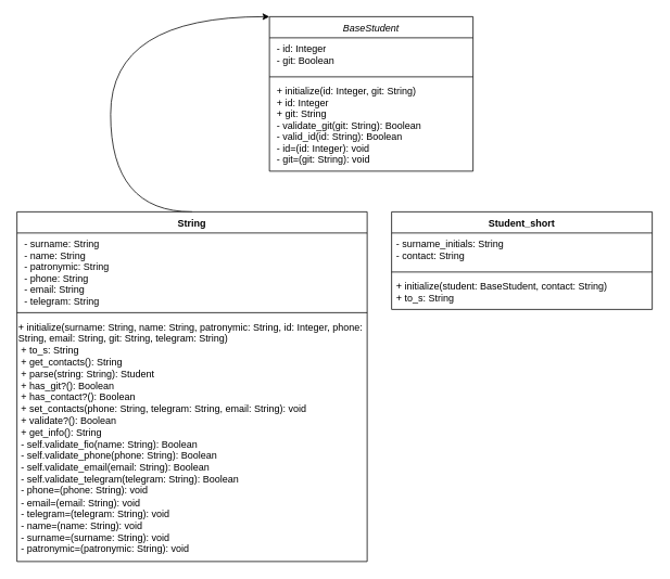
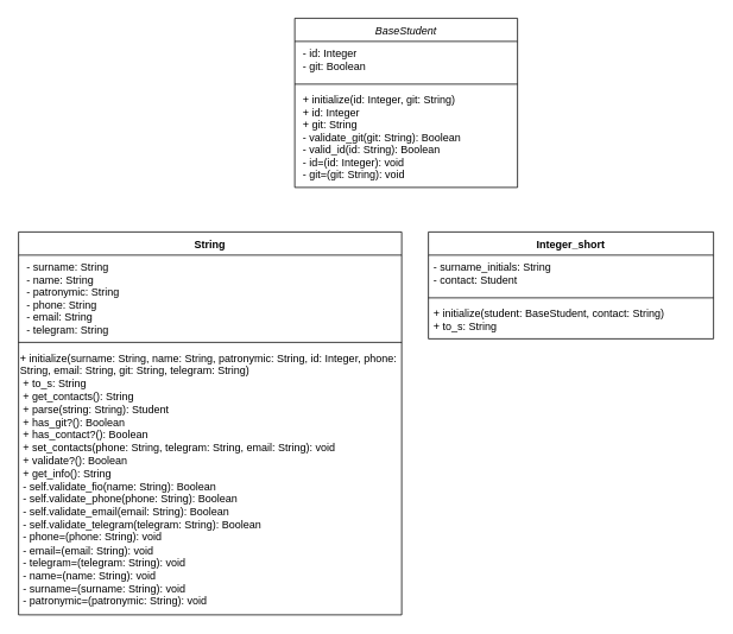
  <mxCell id="0" />
  <mxCell id="1" parent="0" />
- <mxCell id="2" style="edgeStyle=orthogonalEdgeStyle;rounded=0;orthogonalLoop=1;jettySize=auto;html=1;exitX=0;exitY=0;exitDx=0;exitDy=0;entryX=0.5;entryY=0;entryDx=0;entryDy=0;curved=1;startArrow=classic;startFill=1;endArrow=none;endFill=0;" parent="1" source="3" target="7" edge="1"><mxGeometry relative="1" as="geometry"><Array as="points"><mxPoint x="135" y="20" /></Array></mxGeometry></mxCell>
  <mxCell id="3" value="BaseStudent" style="swimlane;fontStyle=2;align=center;verticalAlign=top;childLayout=stackLayout;horizontal=1;startSize=26;horizontalStack=0;resizeParent=1;resizeLast=0;collapsible=1;marginBottom=0;rounded=0;shadow=0;strokeWidth=1;" parent="1" vertex="1"><mxGeometry x="330" y="20" width="250" height="190" as="geometry"><mxRectangle x="230" y="140" width="160" height="26" as="alternateBounds" /></mxGeometry></mxCell>
  <mxCell id="4" value=" - id: Integer  &#10; - git: Boolean " style="text;align=left;verticalAlign=top;spacingLeft=4;spacingRight=4;overflow=hidden;rotatable=0;points=[[0,0.5],[1,0.5]];portConstraint=eastwest;" parent="3" vertex="1"><mxGeometry y="26" width="250" height="44" as="geometry" /></mxCell>
  <mxCell id="5" value="" style="line;html=1;strokeWidth=1;align=left;verticalAlign=middle;spacingTop=-1;spacingLeft=3;spacingRight=3;rotatable=0;labelPosition=right;points=[];portConstraint=eastwest;" parent="3" vertex="1"><mxGeometry y="70" width="250" height="8" as="geometry" /></mxCell>
  <mxCell id="6" value=" + initialize(id: Integer, git: String) &#10; + id: Integer    &#10; + git: String    &#10; - validate_git(git: String): Boolean    &#10; - valid_id(id: String): Boolean          &#10; - id=(id: Integer): void                 &#10; - git=(git: String): void " style="text;align=left;verticalAlign=top;spacingLeft=4;spacingRight=4;overflow=hidden;rotatable=0;points=[[0,0.5],[1,0.5]];portConstraint=eastwest;spacingBottom=0;" parent="3" vertex="1"><mxGeometry y="78" width="250" height="112" as="geometry" /></mxCell>
  <mxCell id="7" value="String" style="swimlane;fontStyle=1;align=center;verticalAlign=top;childLayout=stackLayout;horizontal=1;startSize=26;horizontalStack=0;resizeParent=1;resizeParentMax=0;resizeLast=0;collapsible=1;marginBottom=0;whiteSpace=wrap;html=1;" parent="1" vertex="1"><mxGeometry x="20" y="260" width="430" height="430" as="geometry"><mxRectangle x="10" y="280" width="80" height="30" as="alternateBounds" /></mxGeometry></mxCell>
  <mxCell id="8" value=" - surname: String &#10; - name: String    &#10; - patronymic: String &#10; - phone: String   &#10; - email: String   &#10; - telegram: String " style="text;align=left;verticalAlign=top;spacingLeft=4;spacingRight=4;overflow=hidden;rotatable=0;points=[[0,0.5],[1,0.5]];portConstraint=eastwest;rounded=0;shadow=0;html=0;" parent="7" vertex="1"><mxGeometry y="26" width="430" height="94" as="geometry" /></mxCell>
  <mxCell id="9" value="" style="line;strokeWidth=1;fillColor=none;align=left;verticalAlign=middle;spacingTop=-1;spacingLeft=3;spacingRight=3;rotatable=0;labelPosition=right;points=[];portConstraint=eastwest;strokeColor=inherit;" parent="7" vertex="1"><mxGeometry y="120" width="430" height="8" as="geometry" /></mxCell>
  <mxCell id="10" value="+ initialize(surname: String, name: String, patronymic: String, id: Integer, phone: String, email: String, git: String, telegram: String)&amp;nbsp;&lt;br style=&quot;padding: 0px; margin: 0px;&quot;&gt;&amp;nbsp;+ to_s: String&amp;nbsp; &amp;nbsp;&amp;nbsp;&lt;br style=&quot;padding: 0px; margin: 0px;&quot;&gt;&amp;nbsp;+ get_contacts(): String&amp;nbsp;&lt;br style=&quot;padding: 0px; margin: 0px;&quot;&gt;&amp;nbsp;+ parse(string: String): Student&amp;nbsp;&lt;br style=&quot;padding: 0px; margin: 0px;&quot;&gt;&amp;nbsp;+ has_git?(): Boolean&amp;nbsp;&lt;br style=&quot;padding: 0px; margin: 0px;&quot;&gt;&amp;nbsp;+ has_contact?(): Boolean&amp;nbsp;&lt;br style=&quot;padding: 0px; margin: 0px;&quot;&gt;&amp;nbsp;+ set_contacts(phone: String, telegram: String, email: String): void&amp;nbsp;&lt;br style=&quot;padding: 0px; margin: 0px;&quot;&gt;&amp;nbsp;+ validate?(): Boolean&amp;nbsp;&lt;br style=&quot;padding: 0px; margin: 0px;&quot;&gt;&amp;nbsp;+ get_info(): String&amp;nbsp;&lt;div&gt;&amp;nbsp;- self.validate_fio(name: String): Boolean&amp;nbsp;&lt;br style=&quot;padding: 0px; margin: 0px;&quot;&gt;&amp;nbsp;- self.validate_phone(phone: String): Boolean&amp;nbsp;&lt;br style=&quot;padding: 0px; margin: 0px;&quot;&gt;&amp;nbsp;- self.validate_email(email: String): Boolean&amp;nbsp;&lt;br style=&quot;padding: 0px; margin: 0px;&quot;&gt;&amp;nbsp;- self.validate_telegram(telegram: String): Boolean&amp;nbsp;&lt;br style=&quot;padding: 0px; margin: 0px;&quot;&gt;&amp;nbsp;- phone=(phone: String): void&amp;nbsp;&lt;br style=&quot;padding: 0px; margin: 0px;&quot;&gt;&amp;nbsp;- email=(email: String): void&amp;nbsp;&lt;br style=&quot;padding: 0px; margin: 0px;&quot;&gt;&amp;nbsp;- telegram=(telegram: String): void&amp;nbsp;&lt;br style=&quot;padding: 0px; margin: 0px;&quot;&gt;&amp;nbsp;- name=(name: String): void&amp;nbsp;&lt;br style=&quot;padding: 0px; margin: 0px;&quot;&gt;&amp;nbsp;- surname=(surname: String): void&amp;nbsp;&lt;br style=&quot;padding: 0px; margin: 0px;&quot;&gt;&amp;nbsp;- patronymic=(patronymic: String): void&lt;br&gt;&lt;/div&gt;" style="text;whiteSpace=wrap;html=1;" parent="7" vertex="1"><mxGeometry y="128" width="430" height="302" as="geometry" /></mxCell>
- <mxCell id="11" value="Student_short" style="swimlane;fontStyle=1;align=center;verticalAlign=top;childLayout=stackLayout;horizontal=1;startSize=26;horizontalStack=0;resizeParent=1;resizeParentMax=0;resizeLast=0;collapsible=1;marginBottom=0;whiteSpace=wrap;html=1;" parent="1" vertex="1"><mxGeometry x="480" y="260" width="320" height="120" as="geometry" /></mxCell>
- <mxCell id="12" value="- surname_initials: String&lt;div&gt;- contact: String&lt;br&gt;&lt;/div&gt;" style="text;strokeColor=none;fillColor=none;align=left;verticalAlign=top;spacingLeft=4;spacingRight=4;overflow=hidden;rotatable=0;points=[[0,0.5],[1,0.5]];portConstraint=eastwest;whiteSpace=wrap;html=1;" parent="11" vertex="1"><mxGeometry y="26" width="320" height="44" as="geometry" /></mxCell>
+ <mxCell id="11" value="Integer_short" style="swimlane;fontStyle=1;align=center;verticalAlign=top;childLayout=stackLayout;horizontal=1;startSize=26;horizontalStack=0;resizeParent=1;resizeParentMax=0;resizeLast=0;collapsible=1;marginBottom=0;whiteSpace=wrap;html=1;" parent="1" vertex="1"><mxGeometry x="480" y="260" width="320" height="120" as="geometry" /></mxCell>
+ <mxCell id="12" value="- surname_initials: String&lt;div&gt;- contact: Student&lt;br&gt;&lt;/div&gt;" style="text;strokeColor=none;fillColor=none;align=left;verticalAlign=top;spacingLeft=4;spacingRight=4;overflow=hidden;rotatable=0;points=[[0,0.5],[1,0.5]];portConstraint=eastwest;whiteSpace=wrap;html=1;" parent="11" vertex="1"><mxGeometry y="26" width="320" height="44" as="geometry" /></mxCell>
  <mxCell id="13" value="" style="line;strokeWidth=1;fillColor=none;align=left;verticalAlign=middle;spacingTop=-1;spacingLeft=3;spacingRight=3;rotatable=0;labelPosition=right;points=[];portConstraint=eastwest;strokeColor=inherit;" parent="11" vertex="1"><mxGeometry y="70" width="320" height="8" as="geometry" /></mxCell>
  <mxCell id="14" value="+ initialize(student: BaseStudent, contact: String)&lt;br style=&quot;padding: 0px; margin: 0px;&quot;&gt;+ to_s: String" style="text;strokeColor=none;fillColor=none;align=left;verticalAlign=top;spacingLeft=4;spacingRight=4;overflow=hidden;rotatable=0;points=[[0,0.5],[1,0.5]];portConstraint=eastwest;whiteSpace=wrap;html=1;" parent="11" vertex="1"><mxGeometry y="78" width="320" height="42" as="geometry" /></mxCell>
